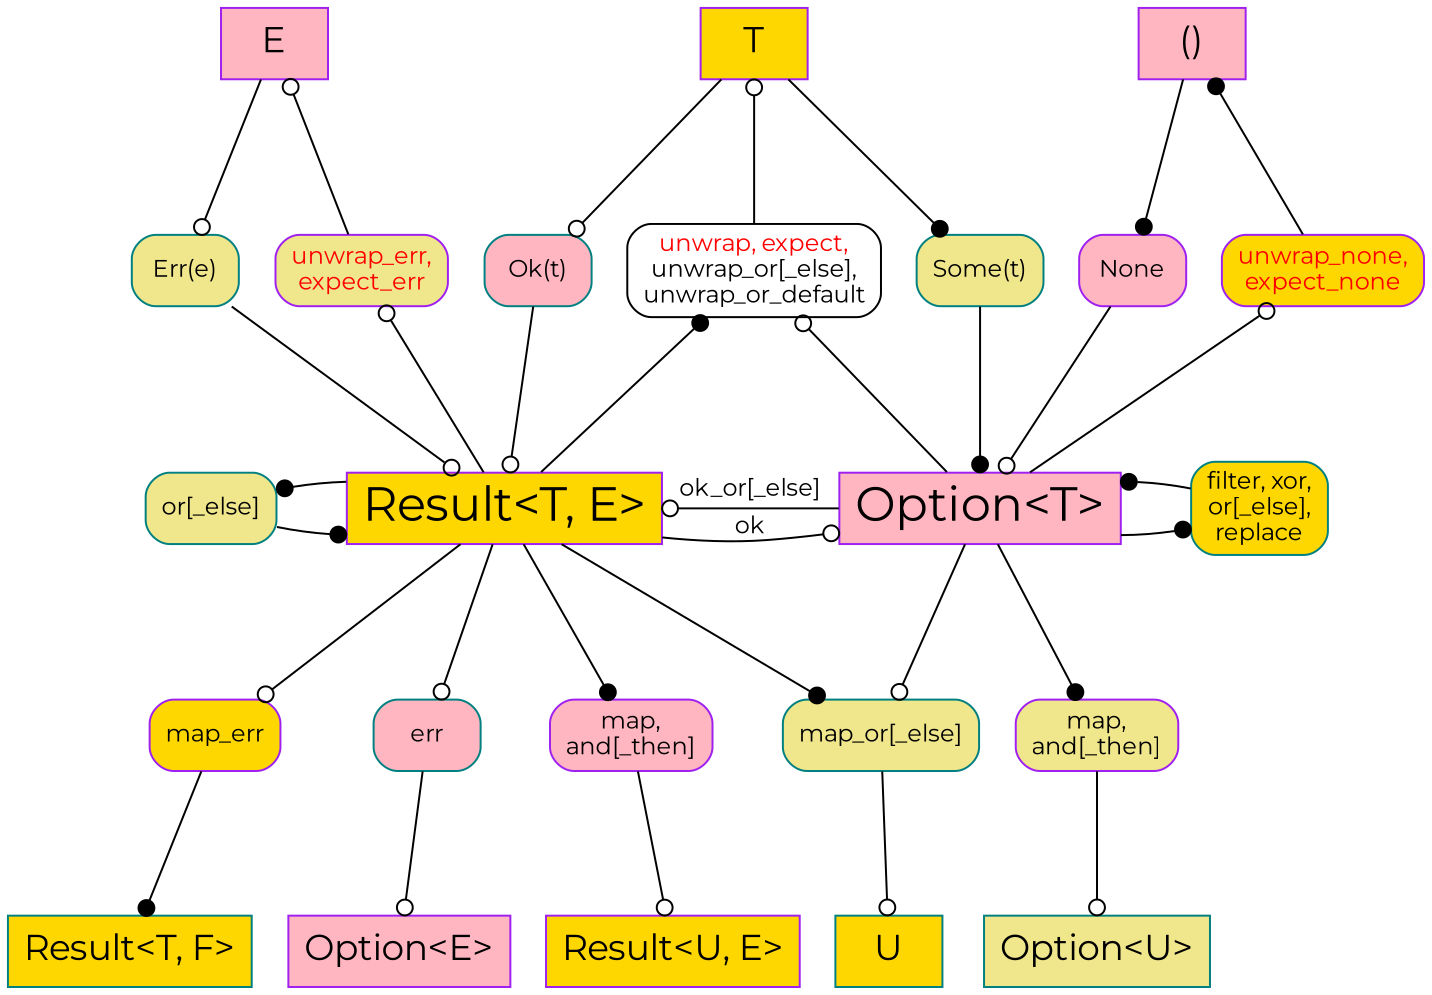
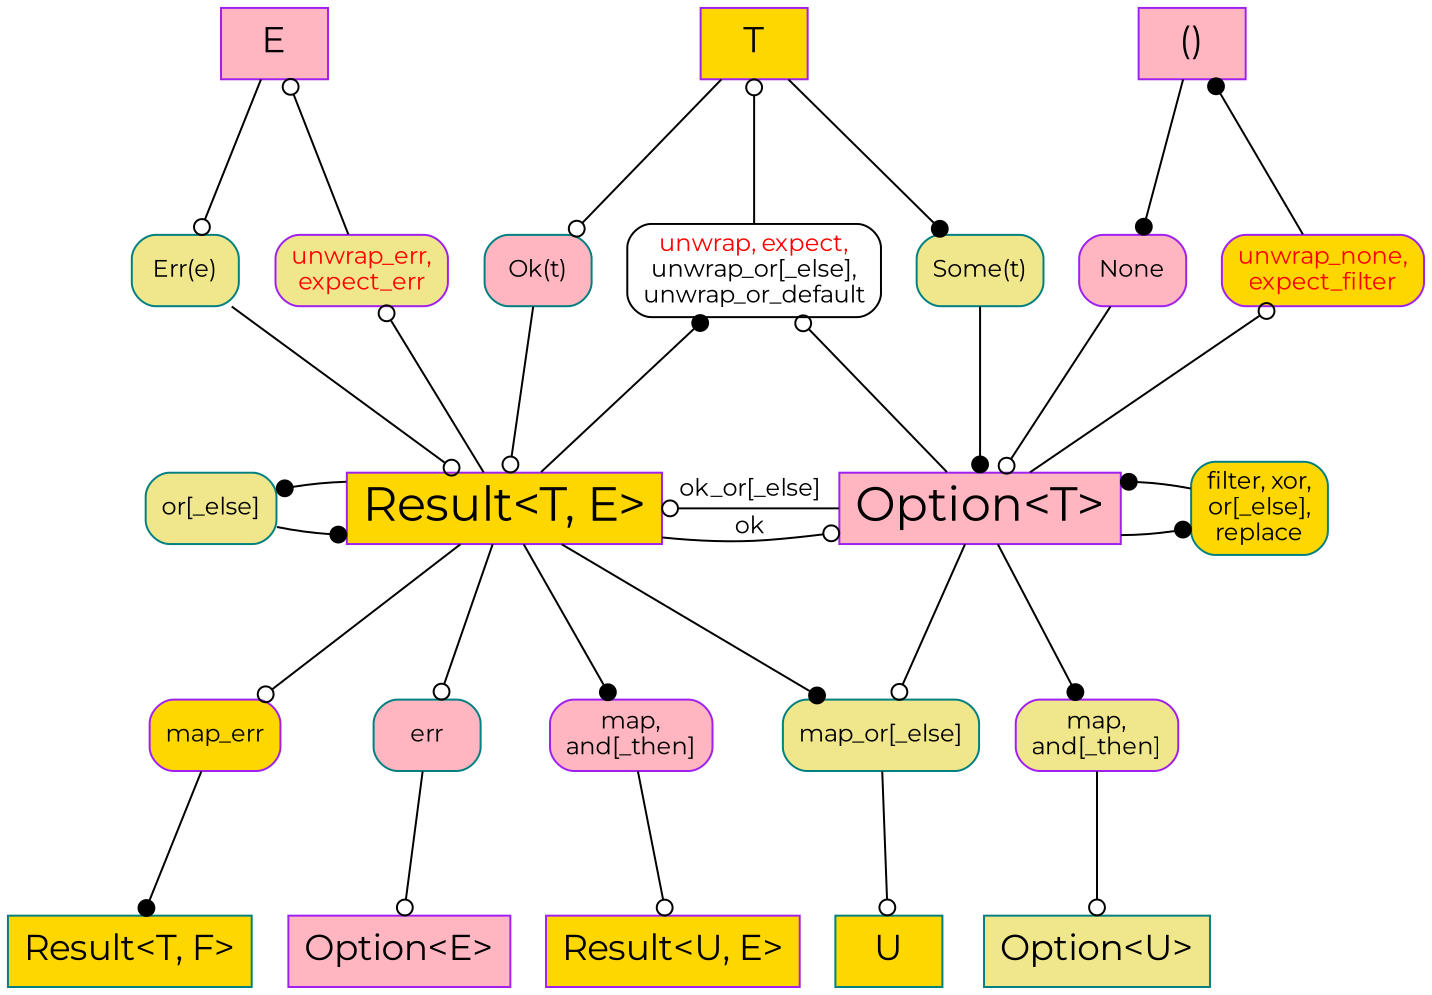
  digraph {
    fontname=Montserrat
    ranksep=1
    node [color=purple fillcolor=lightpink fontname=Montserrat fontsize=12 shape=box style="rounded,filled"]
    edge [arrowhead=odot fontname=Montserrat fontsize=12]
    E [fontsize=18 style=filled]
    T [fillcolor=gold fontsize=18 style=filled]
    "()" [fontsize=18 style=filled]
    n4 [color=teal fillcolor=khaki label="Err(e)"]
    None
    n6 [color=teal label="Ok(t)"]
    n7 [color=teal fillcolor=khaki label="Some(t)"]
    n8 [label=<<font color="red">unwrap, expect,</font><br/>unwrap_or[_else],<br/>unwrap_or_default> style=rounded color="" fillcolor=""]
    n9 [fillcolor=khaki fontcolor=red label="unwrap_err,\nexpect_err"]
-   n10 [fillcolor=gold fontcolor=red label="unwrap_none,\nexpect_none"]
+   n10 [fillcolor=gold fontcolor=red label="unwrap_none,\nexpect_filter"]
    n11 [color=teal fillcolor=khaki label="or[_else]"]
    "Result<T, E>" [fillcolor=gold fontsize=24 style=filled]
    "Option<T>" [fontsize=24 style=filled]
    n14 [color=teal fillcolor=gold label="filter, xor,\nor[_else],\nreplace"]
    err [color=teal]
    n16 [label="map,\nand[_then]"]
    n17 [fillcolor=khaki label="map,\nand[_then]"]
    map_err [fillcolor=gold]
    n19 [color=teal fillcolor=khaki label="map_or[_else]"]
    U [color=teal fillcolor=gold fontsize=18 style=filled]
    "Result<T, F>" [color=teal fillcolor=gold fontsize=18 style=filled]
    "Result<U, E>" [fillcolor=gold fontsize=18 style=filled]
    "Option<U>" [color=teal fillcolor=khaki fontsize=18 style=filled]
    "Option<E>" [fontsize=18 style=filled]
    subgraph sub_1 {
      rank=same
      E
      T
      "()"
    }
    subgraph sub_2 {
      rank=same
      n11
      "Result<T, E>"
      "Option<T>"
      n14
    }
    subgraph sub_3 {
      rank=same
      n4
      None
      n6
      n7
      n8
      n9
      n10
    }
    subgraph sub_4 {
      rank=same
      err
      n16
      n17
      map_err
      n19
    }
    subgraph sub_5 {
      rank=same
      U
      "Result<T, F>"
      "Result<U, E>"
      "Option<U>"
      "Option<E>"
    }
    E -> n4
    T -> n6
    T -> n7 [arrowhead=dot]
    "()" -> None [arrowhead=dot]
    n4 -> n11 [style=invis arrowhead=""]
    n4 -> "Result<T, E>"
    None -> "Option<T>"
    n6 -> "Result<T, E>"
    n7 -> "Option<T>" [arrowhead=dot]
    n8 -> T
    n9 -> E
    n10 -> "()" [arrowhead=dot]
    n11 -> "Result<T, E>" [arrowhead=dot]
    "Result<T, E>" -> n8 [arrowhead=dot]
    "Result<T, E>" -> n9
    "Result<T, E>" -> n11 [arrowhead=dot]
    "Result<T, E>" -> "Option<T>" [label=ok]
    "Result<T, E>" -> err
    "Result<T, E>" -> n16 [arrowhead=dot]
    "Result<T, E>" -> map_err
    "Result<T, E>" -> n19 [arrowhead=dot]
    "Option<T>" -> n8
    "Option<T>" -> n10
    "Option<T>" -> "Result<T, E>" [label="ok_or[_else]"]
    "Option<T>" -> n14 [arrowhead=dot]
    "Option<T>" -> n17 [arrowhead=dot]
    "Option<T>" -> n19
    n14 -> "Option<T>" [arrowhead=dot]
    err -> "Option<E>"
    n16 -> n19 [style=invis arrowhead=""]
    n16 -> "Result<U, E>"
    n17 -> "Option<U>"
    map_err -> "Result<T, F>" [arrowhead=dot]
    n19 -> U
  }
